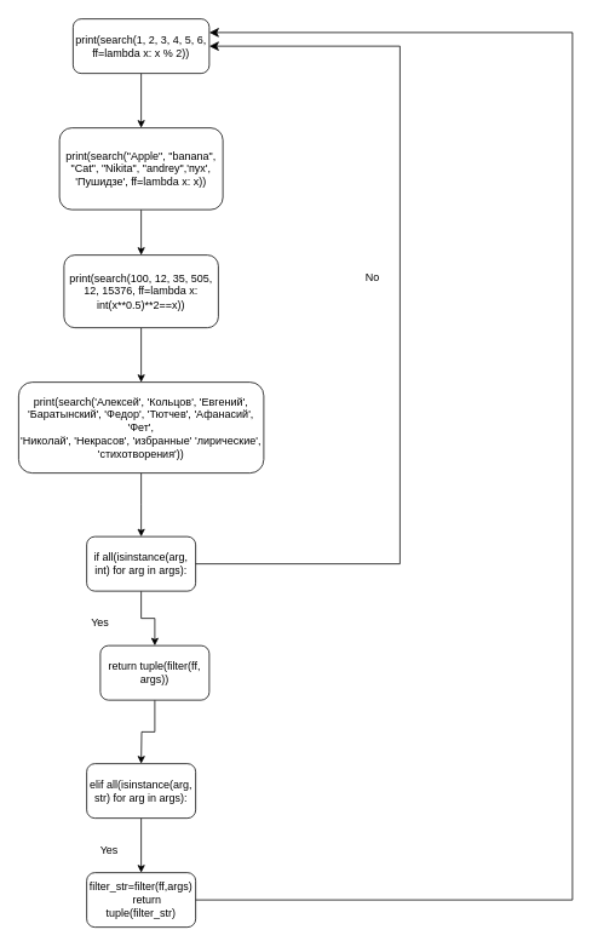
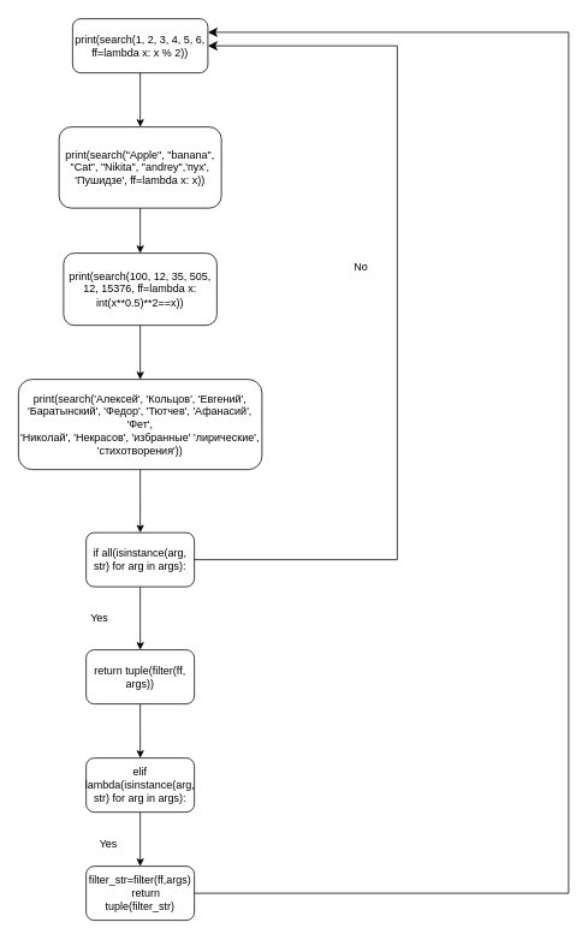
  <mxCell id="0" />
  <mxCell id="1" parent="0" />
  <mxCell id="2" style="edgeStyle=orthogonalEdgeStyle;rounded=0;orthogonalLoop=1;jettySize=auto;html=1;entryX=0.5;entryY=0;entryDx=0;entryDy=0;" edge="1" parent="1" source="3" target="9"><mxGeometry relative="1" as="geometry" /></mxCell>
  <mxCell id="3" value="print(search(1, 2, 3, 4, 5, 6, ff=lambda x: x % 2))" style="rounded=1;whiteSpace=wrap;html=1;" vertex="1" parent="1"><mxGeometry x="80" y="20" width="150" height="60" as="geometry" /></mxCell>
  <mxCell id="4" style="edgeStyle=orthogonalEdgeStyle;rounded=0;orthogonalLoop=1;jettySize=auto;html=1;" edge="1" parent="1" source="5"><mxGeometry relative="1" as="geometry"><mxPoint x="155" y="590" as="targetPoint" /></mxGeometry></mxCell>
  <mxCell id="5" value="print(search('Алексей', 'Кольцов', 'Евгений',&#10;'Баратынский', 'Федор', 'Тютчев', 'Афанасий', 'Фет',&#10;'Николай', 'Некрасов', 'избранные' 'лирические',&#10;'стихотворения'))" style="rounded=1;whiteSpace=wrap;html=1;" vertex="1" parent="1"><mxGeometry x="20" y="420" width="270" height="100" as="geometry" /></mxCell>
  <mxCell id="6" style="edgeStyle=orthogonalEdgeStyle;rounded=0;orthogonalLoop=1;jettySize=auto;html=1;entryX=0.5;entryY=0;entryDx=0;entryDy=0;" edge="1" parent="1" source="7" target="5"><mxGeometry relative="1" as="geometry" /></mxCell>
  <mxCell id="7" value="print(search(100, 12, 35, 505, 12, 15376, ff=lambda x: int(x**0.5)**2==x))" style="rounded=1;whiteSpace=wrap;html=1;" vertex="1" parent="1"><mxGeometry x="70" y="280" width="170" height="80" as="geometry" /></mxCell>
  <mxCell id="8" style="edgeStyle=orthogonalEdgeStyle;rounded=0;orthogonalLoop=1;jettySize=auto;html=1;" edge="1" parent="1" source="9" target="7"><mxGeometry relative="1" as="geometry" /></mxCell>
  <mxCell id="9" value="print(search(&quot;Apple&quot;, &quot;banana&quot;, &quot;Cat&quot;, &quot;Nikita&quot;, &quot;andrey&quot;,'пух', 'Пушидзе', ff=lambda x: x))" style="rounded=1;whiteSpace=wrap;html=1;" vertex="1" parent="1"><mxGeometry x="65" y="140" width="180" height="90" as="geometry" /></mxCell>
  <mxCell id="10" style="edgeStyle=orthogonalEdgeStyle;rounded=0;orthogonalLoop=1;jettySize=auto;html=1;entryX=0.5;entryY=0;entryDx=0;entryDy=0;" edge="1" parent="1" source="11" target="13"><mxGeometry relative="1" as="geometry"><mxPoint x="155" y="700" as="targetPoint" /></mxGeometry></mxCell>
- <mxCell id="11" value="if all(isinstance(arg, int) for arg in args):" style="rounded=1;whiteSpace=wrap;html=1;" vertex="1" parent="1"><mxGeometry x="95" y="590" width="120" height="60" as="geometry" /></mxCell>
+ <mxCell id="11" value="if all(isinstance(arg, str) for arg in args):" style="rounded=1;whiteSpace=wrap;html=1;" vertex="1" parent="1"><mxGeometry x="95" y="590" width="120" height="60" as="geometry" /></mxCell>
  <mxCell id="12" style="edgeStyle=orthogonalEdgeStyle;rounded=0;orthogonalLoop=1;jettySize=auto;html=1;" edge="1" parent="1" source="13"><mxGeometry relative="1" as="geometry"><mxPoint x="155" y="840" as="targetPoint" /></mxGeometry></mxCell>
- <mxCell id="13" value="return tuple(filter(ff, args))" style="rounded=1;whiteSpace=wrap;html=1;" vertex="1" parent="1"><mxGeometry x="110" y="710" width="120" height="60" as="geometry" /></mxCell>
+ <mxCell id="13" value="return tuple(filter(ff, args))" style="rounded=1;whiteSpace=wrap;html=1;" vertex="1" parent="1"><mxGeometry x="95" y="720" width="120" height="60" as="geometry" /></mxCell>
  <mxCell id="14" value="Yes" style="text;html=1;align=center;verticalAlign=middle;whiteSpace=wrap;rounded=0;" vertex="1" parent="1"><mxGeometry x="80" y="670" width="60" height="30" as="geometry" /></mxCell>
- <mxCell id="15" value="No" style="text;html=1;align=center;verticalAlign=middle;whiteSpace=wrap;rounded=0;" vertex="1" parent="1"><mxGeometry x="380" y="290" width="60" height="30" as="geometry" /></mxCell>
+ <mxCell id="15" value="No" style="text;html=1;align=center;verticalAlign=middle;whiteSpace=wrap;rounded=0;" vertex="1" parent="1"><mxGeometry x="370" y="280" width="60" height="30" as="geometry" /></mxCell>
  <mxCell id="16" value="" style="edgeStyle=elbowEdgeStyle;elbow=horizontal;endArrow=classic;html=1;curved=0;rounded=0;endSize=8;startSize=8;entryX=1;entryY=0.5;entryDx=0;entryDy=0;entryPerimeter=0;" edge="1" parent="1"><mxGeometry width="50" height="50" relative="1" as="geometry"><mxPoint x="215" y="620" as="sourcePoint" /><mxPoint x="230" y="50" as="targetPoint" /><Array as="points"><mxPoint x="440" y="320" /></Array></mxGeometry></mxCell>
  <mxCell id="17" style="edgeStyle=orthogonalEdgeStyle;rounded=0;orthogonalLoop=1;jettySize=auto;html=1;entryX=0.5;entryY=0;entryDx=0;entryDy=0;entryPerimeter=0;" edge="1" parent="1" source="18" target="19"><mxGeometry relative="1" as="geometry"><mxPoint x="155" y="950" as="targetPoint" /></mxGeometry></mxCell>
- <mxCell id="18" value="elif all(isinstance(arg, str) for arg in args):" style="rounded=1;whiteSpace=wrap;html=1;" vertex="1" parent="1"><mxGeometry x="95" y="840" width="120" height="60" as="geometry" /></mxCell>
+ <mxCell id="18" value="elif lambda(isinstance(arg, str) for arg in args):" style="rounded=1;whiteSpace=wrap;html=1;" vertex="1" parent="1"><mxGeometry x="95" y="840" width="120" height="60" as="geometry" /></mxCell>
  <mxCell id="19" value="filter_str=filter(ff,args)&#10;    return tuple(filter_str)" style="rounded=1;whiteSpace=wrap;html=1;" vertex="1" parent="1"><mxGeometry x="95" y="960" width="120" height="60" as="geometry" /></mxCell>
  <mxCell id="20" value="Yes" style="text;html=1;align=center;verticalAlign=middle;whiteSpace=wrap;rounded=0;" vertex="1" parent="1"><mxGeometry x="90" y="920" width="60" height="30" as="geometry" /></mxCell>
  <mxCell id="21" value="" style="edgeStyle=elbowEdgeStyle;elbow=horizontal;endArrow=classic;html=1;curved=0;rounded=0;endSize=8;startSize=8;entryX=1;entryY=0.25;entryDx=0;entryDy=0;" edge="1" parent="1" target="3"><mxGeometry width="50" height="50" relative="1" as="geometry"><mxPoint x="215" y="990" as="sourcePoint" /><mxPoint x="140" y="-34" as="targetPoint" /><Array as="points"><mxPoint x="630" y="860" /></Array></mxGeometry></mxCell>
